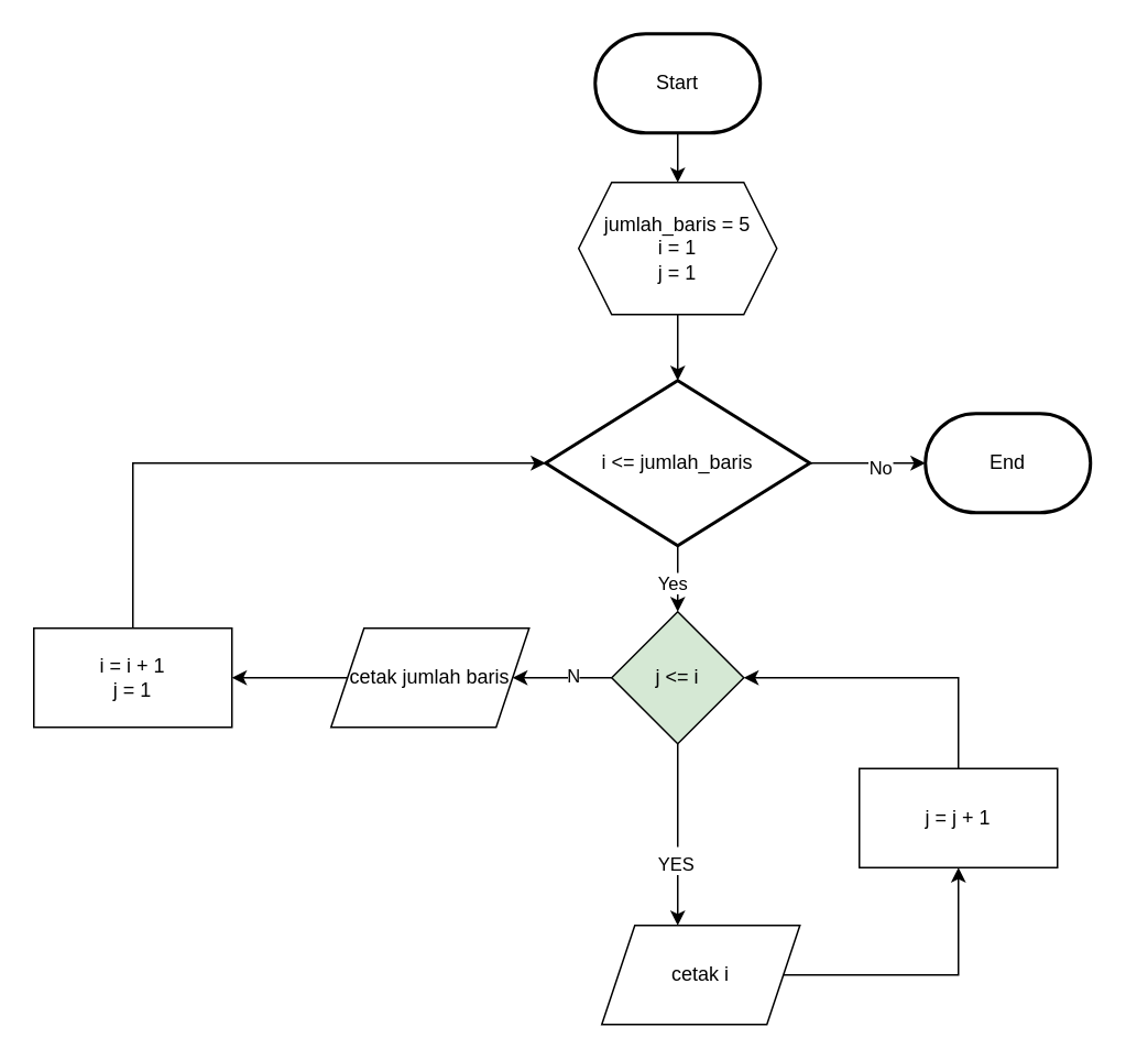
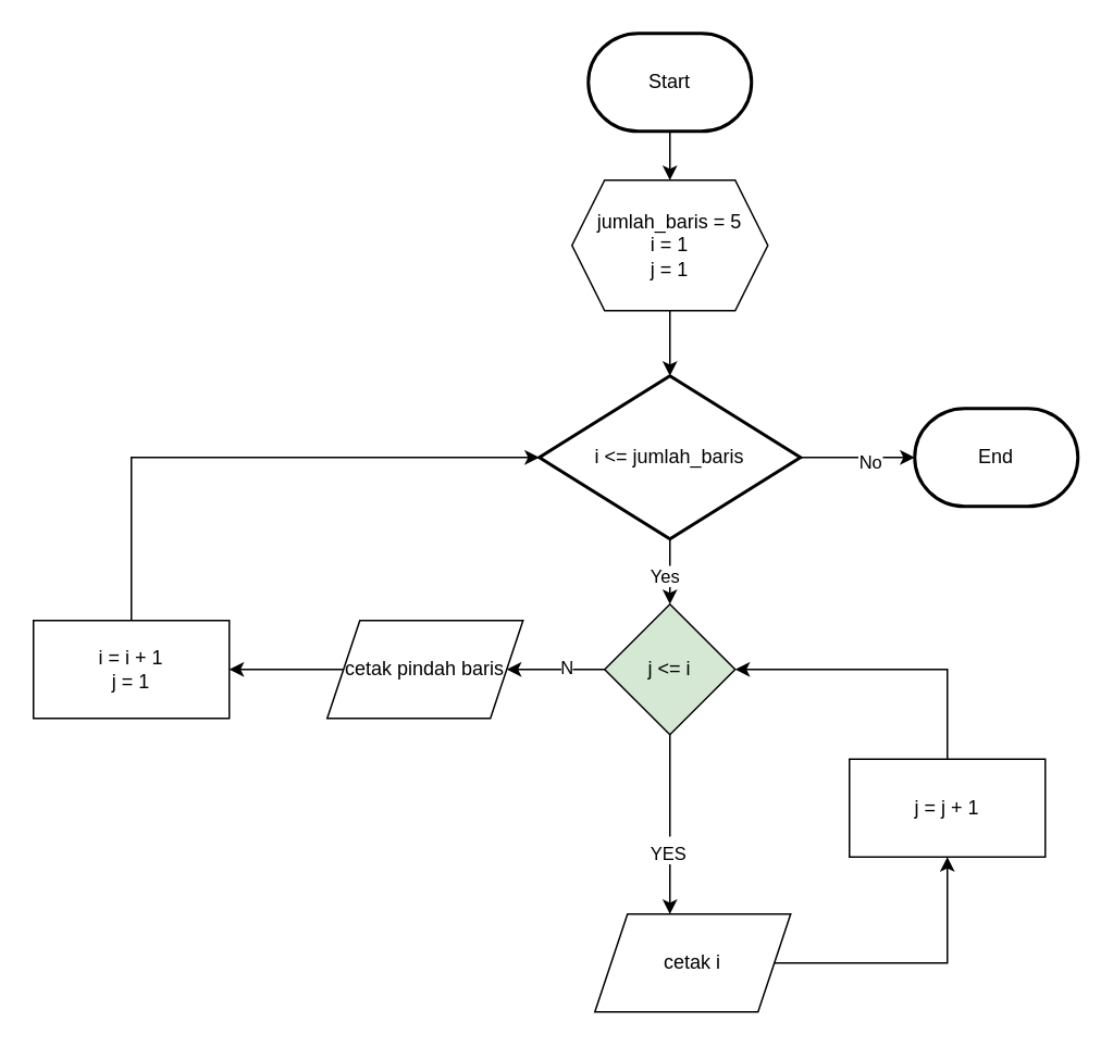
  <mxCell id="0" />
  <mxCell id="1" parent="0" />
  <mxCell id="2" style="edgeStyle=orthogonalEdgeStyle;rounded=0;orthogonalLoop=1;jettySize=auto;html=1;entryX=0.5;entryY=0;entryDx=0;entryDy=0;" edge="1" parent="1" source="3" target="5"><mxGeometry relative="1" as="geometry" /></mxCell>
  <mxCell id="3" value="Start" style="strokeWidth=2;html=1;shape=mxgraph.flowchart.terminator;whiteSpace=wrap;" vertex="1" parent="1"><mxGeometry x="360" y="20" width="100" height="60" as="geometry" /></mxCell>
  <mxCell id="4" style="edgeStyle=orthogonalEdgeStyle;rounded=0;orthogonalLoop=1;jettySize=auto;html=1;entryX=0.5;entryY=0;entryDx=0;entryDy=0;entryPerimeter=0;" edge="1" parent="1" source="5" target="10"><mxGeometry relative="1" as="geometry" /></mxCell>
  <mxCell id="5" value="&lt;div&gt;jumlah_baris = 5&lt;br&gt;&lt;/div&gt;&lt;div&gt;i = 1&lt;br&gt;&lt;/div&gt;&lt;div&gt;j = 1&lt;br&gt;&lt;/div&gt;" style="shape=hexagon;perimeter=hexagonPerimeter2;whiteSpace=wrap;html=1;fixedSize=1;" vertex="1" parent="1"><mxGeometry x="350" y="110" width="120" height="80" as="geometry" /></mxCell>
  <mxCell id="6" style="edgeStyle=orthogonalEdgeStyle;rounded=0;orthogonalLoop=1;jettySize=auto;html=1;entryX=0.5;entryY=0;entryDx=0;entryDy=0;" edge="1" parent="1" source="10" target="17"><mxGeometry relative="1" as="geometry" /></mxCell>
  <mxCell id="7" value="Yes" style="edgeLabel;html=1;align=center;verticalAlign=middle;resizable=0;points=[];" vertex="1" connectable="0" parent="6"><mxGeometry x="0.1" y="-4" relative="1" as="geometry"><mxPoint as="offset" /></mxGeometry></mxCell>
  <mxCell id="8" style="edgeStyle=orthogonalEdgeStyle;rounded=0;orthogonalLoop=1;jettySize=auto;html=1;entryX=0;entryY=0.5;entryDx=0;entryDy=0;entryPerimeter=0;" edge="1" parent="1" source="10" target="20"><mxGeometry relative="1" as="geometry"><mxPoint x="590" y="280" as="targetPoint" /><Array as="points"><mxPoint x="550" y="280" /><mxPoint x="550" y="280" /></Array></mxGeometry></mxCell>
  <mxCell id="9" value="No" style="edgeLabel;html=1;align=center;verticalAlign=middle;resizable=0;points=[];" vertex="1" connectable="0" parent="8"><mxGeometry x="0.2" y="-2" relative="1" as="geometry"><mxPoint as="offset" /></mxGeometry></mxCell>
  <mxCell id="10" value="i &amp;lt;= jumlah_baris" style="strokeWidth=2;html=1;shape=mxgraph.flowchart.decision;whiteSpace=wrap;" vertex="1" parent="1"><mxGeometry x="330" y="230" width="160" height="100" as="geometry" /></mxCell>
  <mxCell id="11" style="edgeStyle=orthogonalEdgeStyle;rounded=0;orthogonalLoop=1;jettySize=auto;html=1;entryX=0.5;entryY=1;entryDx=0;entryDy=0;exitX=1;exitY=0.5;exitDx=0;exitDy=0;" edge="1" parent="1" target="22"><mxGeometry relative="1" as="geometry"><mxPoint x="480" y="410" as="targetPoint" /><mxPoint x="470" y="590" as="sourcePoint" /><Array as="points"><mxPoint x="580" y="590" /></Array></mxGeometry></mxCell>
  <mxCell id="12" style="edgeStyle=orthogonalEdgeStyle;rounded=0;orthogonalLoop=1;jettySize=auto;html=1;entryX=0.5;entryY=0;entryDx=0;entryDy=0;" edge="1" parent="1" source="17"><mxGeometry relative="1" as="geometry"><mxPoint x="410" y="560" as="targetPoint" /></mxGeometry></mxCell>
  <mxCell id="13" value="y" style="edgeLabel;html=1;align=center;verticalAlign=middle;resizable=0;points=[];" vertex="1" connectable="0" parent="12"><mxGeometry x="0.257" y="1" relative="1" as="geometry"><mxPoint as="offset" /></mxGeometry></mxCell>
  <mxCell id="14" value="&lt;div&gt;YES&lt;/div&gt;" style="edgeLabel;html=1;align=center;verticalAlign=middle;resizable=0;points=[];" vertex="1" connectable="0" parent="12"><mxGeometry x="0.327" y="-2" relative="1" as="geometry"><mxPoint as="offset" /></mxGeometry></mxCell>
  <mxCell id="15" style="edgeStyle=orthogonalEdgeStyle;rounded=0;orthogonalLoop=1;jettySize=auto;html=1;entryX=1;entryY=0.5;entryDx=0;entryDy=0;" edge="1" parent="1" source="17" target="25"><mxGeometry relative="1" as="geometry"><mxPoint x="290" y="410" as="targetPoint" /></mxGeometry></mxCell>
  <mxCell id="16" value="N" style="edgeLabel;html=1;align=center;verticalAlign=middle;resizable=0;points=[];" vertex="1" connectable="0" parent="15"><mxGeometry x="-0.2" y="-2" relative="1" as="geometry"><mxPoint as="offset" /></mxGeometry></mxCell>
  <mxCell id="17" value="j &amp;lt;= i" style="rhombus;whiteSpace=wrap;html=1;fillColor=#d5e8d4;" vertex="1" parent="1"><mxGeometry x="370" y="370" width="80" height="80" as="geometry" /></mxCell>
  <mxCell id="18" style="edgeStyle=orthogonalEdgeStyle;rounded=0;orthogonalLoop=1;jettySize=auto;html=1;entryX=0;entryY=0.5;entryDx=0;entryDy=0;entryPerimeter=0;exitX=0.5;exitY=0;exitDx=0;exitDy=0;" edge="1" parent="1" source="19" target="10"><mxGeometry relative="1" as="geometry" /></mxCell>
  <mxCell id="19" value="&lt;div&gt;i = i + 1&lt;br&gt;&lt;/div&gt;&lt;div&gt;j = 1&lt;br&gt;&lt;/div&gt;" style="rounded=0;whiteSpace=wrap;html=1;" vertex="1" parent="1"><mxGeometry x="20" y="380" width="120" height="60" as="geometry" /></mxCell>
  <mxCell id="20" value="End" style="strokeWidth=2;html=1;shape=mxgraph.flowchart.terminator;whiteSpace=wrap;" vertex="1" parent="1"><mxGeometry x="560" y="250" width="100" height="60" as="geometry" /></mxCell>
  <mxCell id="21" style="edgeStyle=orthogonalEdgeStyle;rounded=0;orthogonalLoop=1;jettySize=auto;html=1;entryX=1;entryY=0.5;entryDx=0;entryDy=0;exitX=0.5;exitY=0;exitDx=0;exitDy=0;" edge="1" parent="1" source="22" target="17"><mxGeometry relative="1" as="geometry" /></mxCell>
  <mxCell id="22" value="j = j + 1" style="rounded=0;whiteSpace=wrap;html=1;" vertex="1" parent="1"><mxGeometry x="520" y="465" width="120" height="60" as="geometry" /></mxCell>
  <mxCell id="23" value="cetak i" style="shape=parallelogram;perimeter=parallelogramPerimeter;whiteSpace=wrap;html=1;fixedSize=1;" vertex="1" parent="1"><mxGeometry x="364" y="560" width="120" height="60" as="geometry" /></mxCell>
  <mxCell id="24" style="edgeStyle=orthogonalEdgeStyle;rounded=0;orthogonalLoop=1;jettySize=auto;html=1;entryX=1;entryY=0.5;entryDx=0;entryDy=0;" edge="1" parent="1" source="25" target="19"><mxGeometry relative="1" as="geometry" /></mxCell>
- <mxCell id="25" value="cetak jumlah baris" style="shape=parallelogram;perimeter=parallelogramPerimeter;whiteSpace=wrap;html=1;fixedSize=1;" vertex="1" parent="1"><mxGeometry x="200" y="380" width="120" height="60" as="geometry" /></mxCell>
+ <mxCell id="25" value="cetak pindah baris" style="shape=parallelogram;perimeter=parallelogramPerimeter;whiteSpace=wrap;html=1;fixedSize=1;" vertex="1" parent="1"><mxGeometry x="200" y="380" width="120" height="60" as="geometry" /></mxCell>
